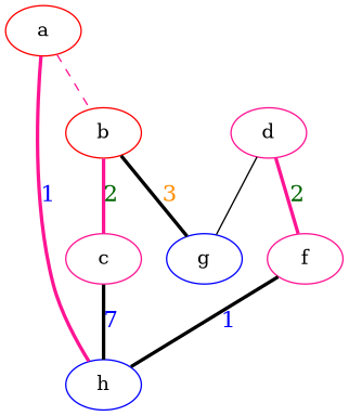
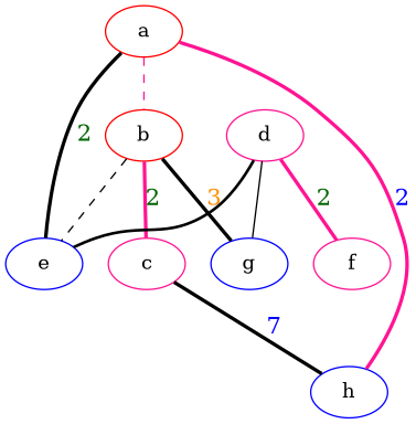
  strict graph {
    node [color=blue]
    edge [color=black style=solid fontsize=16 penwidth=2.5]
    a [color=red]
    b [color=red]
    h
+   e
    g
    c [color=deeppink]
    d [color=deeppink]
    f [color=deeppink]
    a -- b [color=deeppink style=dashed fontsize="" penwidth=""]
-   a -- h [color=deeppink fontcolor=blue label=1 style=bold]
+   a -- h [color=deeppink fontcolor=blue label=2 style=bold]
+   a -- e [fontcolor=darkgreen label=2]
+   b -- e [style=dashed fontsize="" penwidth=""]
    b -- g [fontcolor=darkorange label=3]
    b -- c [color=deeppink fontcolor=darkgreen label=2]
    c -- h [fontcolor=blue label=7]
+   d -- e [style=bold fontsize="" penwidth=""]
    d -- g [fontsize="" penwidth=""]
    d -- f [color=deeppink fontcolor=darkgreen label=2]
-   f -- h [fontcolor=blue label=1]
  }
